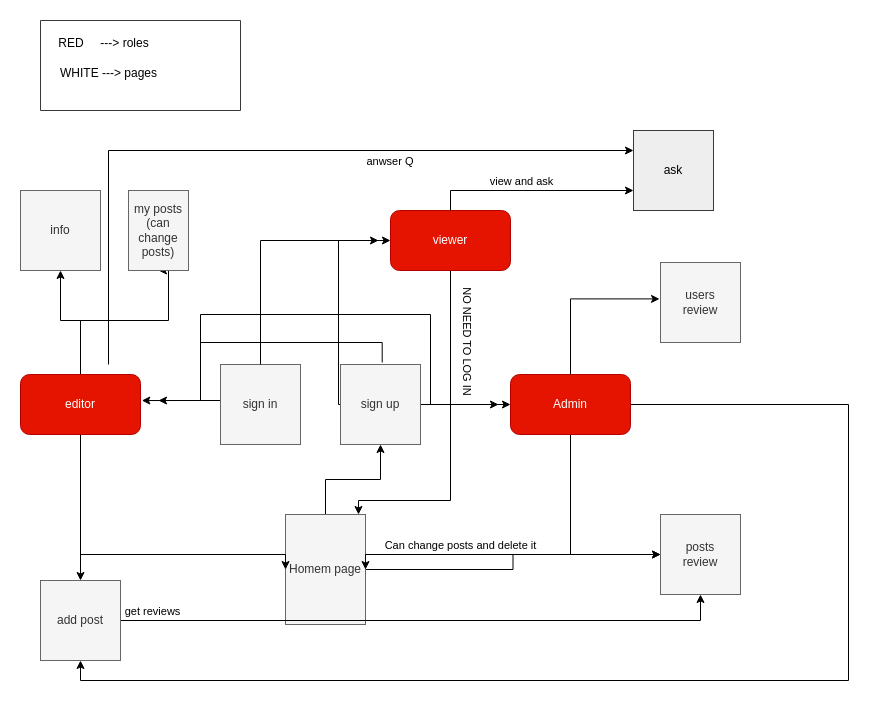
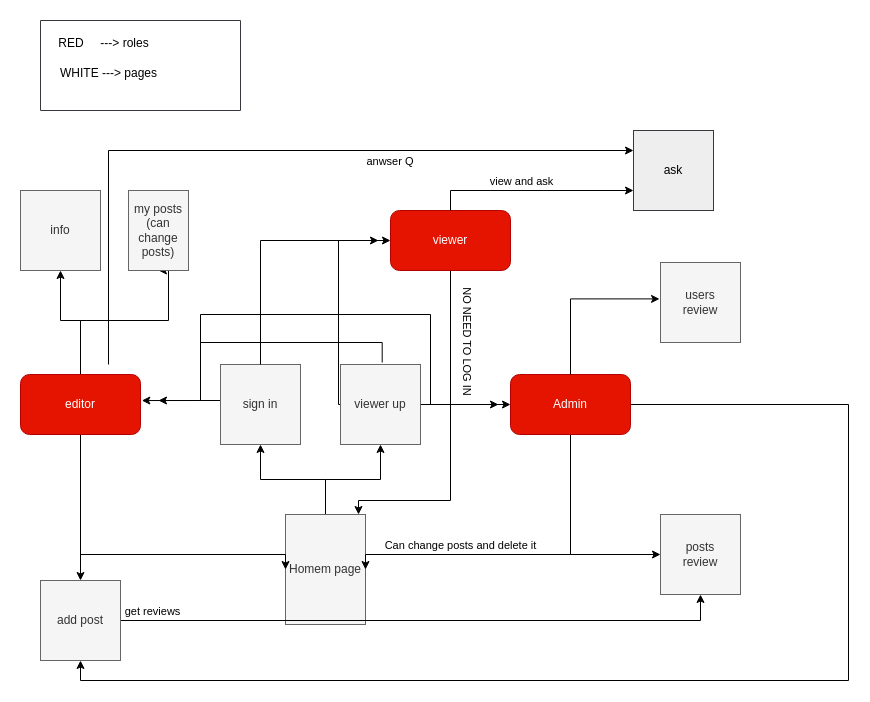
  <mxCell id="0" />
  <mxCell id="1" parent="0" />
  <mxCell id="2" style="edgeStyle=orthogonalEdgeStyle;rounded=0;orthogonalLoop=1;jettySize=auto;html=1;" edge="1" parent="1"><mxGeometry relative="1" as="geometry"><mxPoint x="200" y="364" as="sourcePoint" /><mxPoint x="498" y="404" as="targetPoint" /><Array as="points"><mxPoint x="200" y="314" /><mxPoint x="430" y="314" /><mxPoint x="430" y="404" /></Array></mxGeometry></mxCell>
  <mxCell id="3" style="edgeStyle=orthogonalEdgeStyle;rounded=0;orthogonalLoop=1;jettySize=auto;html=1;entryX=1.011;entryY=0.434;entryDx=0;entryDy=0;entryPerimeter=0;" edge="1" parent="1" target="23"><mxGeometry relative="1" as="geometry"><mxPoint x="220" y="403.89" as="sourcePoint" /><mxPoint x="158" y="400" as="targetPoint" /><Array as="points"><mxPoint x="220" y="400" /></Array></mxGeometry></mxCell>
  <mxCell id="4" value="sign in&lt;br&gt;" style="whiteSpace=wrap;html=1;aspect=fixed;fillColor=#f5f5f5;fontColor=#333333;strokeColor=#666666;" vertex="1" parent="1"><mxGeometry x="220" y="364" width="80" height="80" as="geometry" /></mxCell>
  <mxCell id="5" style="edgeStyle=orthogonalEdgeStyle;rounded=0;orthogonalLoop=1;jettySize=auto;html=1;" edge="1" parent="1" source="8" target="16"><mxGeometry relative="1" as="geometry"><Array as="points"><mxPoint x="508" y="404" /><mxPoint x="508" y="404" /></Array></mxGeometry></mxCell>
  <mxCell id="6" style="edgeStyle=orthogonalEdgeStyle;rounded=0;orthogonalLoop=1;jettySize=auto;html=1;" edge="1" parent="1"><mxGeometry relative="1" as="geometry"><mxPoint x="158" y="400" as="targetPoint" /><mxPoint x="381.7" y="362" as="sourcePoint" /><Array as="points"><mxPoint x="382" y="342" /><mxPoint x="200" y="342" /><mxPoint x="200" y="400" /></Array></mxGeometry></mxCell>
  <mxCell id="7" style="edgeStyle=orthogonalEdgeStyle;rounded=0;orthogonalLoop=1;jettySize=auto;html=1;" edge="1" parent="1" source="8"><mxGeometry relative="1" as="geometry"><mxPoint x="378" y="240" as="targetPoint" /><Array as="points"><mxPoint x="338" y="404" /><mxPoint x="338" y="240" /></Array></mxGeometry></mxCell>
- <mxCell id="8" value="sign up&lt;br&gt;" style="whiteSpace=wrap;html=1;aspect=fixed;fillColor=#f5f5f5;fontColor=#333333;strokeColor=#666666;" vertex="1" parent="1"><mxGeometry x="340" y="364" width="80" height="80" as="geometry" /></mxCell>
+ <mxCell id="8" value="viewer up&lt;br&gt;" style="whiteSpace=wrap;html=1;aspect=fixed;fillColor=#f5f5f5;fontColor=#333333;strokeColor=#666666;" vertex="1" parent="1"><mxGeometry x="340" y="364" width="80" height="80" as="geometry" /></mxCell>
  <mxCell id="9" style="edgeStyle=orthogonalEdgeStyle;rounded=0;orthogonalLoop=1;jettySize=auto;html=1;entryX=0.5;entryY=1;entryDx=0;entryDy=0;" edge="1" parent="1" source="11" target="8"><mxGeometry relative="1" as="geometry" /></mxCell>
- <mxCell id="10" style="edgeStyle=orthogonalEdgeStyle;rounded=0;orthogonalLoop=1;jettySize=auto;html=1;" edge="1" parent="1" source="11" target="26"><mxGeometry relative="1" as="geometry" /></mxCell>
+ <mxCell id="10" style="edgeStyle=orthogonalEdgeStyle;rounded=0;orthogonalLoop=1;jettySize=auto;html=1;entryX=0.5;entryY=1;entryDx=0;entryDy=0;" edge="1" parent="1" source="11" target="4"><mxGeometry relative="1" as="geometry" /></mxCell>
  <mxCell id="11" value="Homem page&lt;br&gt;" style="whiteSpace=wrap;html=1;aspect=fixed;fillColor=#f5f5f5;fontColor=#333333;strokeColor=#666666;" vertex="1" parent="1"><mxGeometry x="285" y="514" width="80" height="110" as="geometry" /></mxCell>
  <mxCell id="12" style="edgeStyle=orthogonalEdgeStyle;rounded=0;orthogonalLoop=1;jettySize=auto;html=1;entryX=0;entryY=0.5;entryDx=0;entryDy=0;" edge="1" parent="1" source="16" target="26"><mxGeometry relative="1" as="geometry"><Array as="points"><mxPoint x="570" y="554" /></Array></mxGeometry></mxCell>
  <mxCell id="13" style="edgeStyle=orthogonalEdgeStyle;rounded=0;orthogonalLoop=1;jettySize=auto;html=1;entryX=1;entryY=0.5;entryDx=0;entryDy=0;" edge="1" parent="1" source="16" target="11"><mxGeometry relative="1" as="geometry"><Array as="points"><mxPoint x="570" y="554" /></Array></mxGeometry></mxCell>
  <mxCell id="14" value="Can change posts and delete it" style="edgeLabel;html=1;align=center;verticalAlign=middle;resizable=0;points=[];" vertex="1" connectable="0" parent="13"><mxGeometry x="0.491" y="2" relative="1" as="geometry"><mxPoint x="22" y="-12" as="offset" /></mxGeometry></mxCell>
  <mxCell id="15" style="edgeStyle=orthogonalEdgeStyle;rounded=0;orthogonalLoop=1;jettySize=auto;html=1;" edge="1" parent="1" source="16" target="29"><mxGeometry relative="1" as="geometry"><mxPoint x="788" y="800.8" as="targetPoint" /><Array as="points"><mxPoint x="848" y="404" /><mxPoint x="848" y="680" /><mxPoint x="80" y="680" /></Array></mxGeometry></mxCell>
  <mxCell id="16" value="Admin" style="rounded=1;whiteSpace=wrap;html=1;fillColor=#e51400;fontColor=#ffffff;strokeColor=#B20000;" vertex="1" parent="1"><mxGeometry x="510" y="374" width="120" height="60" as="geometry" /></mxCell>
  <mxCell id="17" style="edgeStyle=orthogonalEdgeStyle;rounded=0;orthogonalLoop=1;jettySize=auto;html=1;" edge="1" parent="1" source="23" target="29"><mxGeometry relative="1" as="geometry" /></mxCell>
  <mxCell id="18" style="edgeStyle=orthogonalEdgeStyle;rounded=0;orthogonalLoop=1;jettySize=auto;html=1;entryX=0.5;entryY=1;entryDx=0;entryDy=0;" edge="1" parent="1" source="23" target="30"><mxGeometry relative="1" as="geometry"><Array as="points"><mxPoint x="80" y="320" /><mxPoint x="60" y="320" /></Array></mxGeometry></mxCell>
  <mxCell id="19" style="edgeStyle=orthogonalEdgeStyle;rounded=0;orthogonalLoop=1;jettySize=auto;html=1;entryX=0.5;entryY=1;entryDx=0;entryDy=0;" edge="1" parent="1" source="23" target="31"><mxGeometry relative="1" as="geometry"><Array as="points"><mxPoint x="80" y="320" /><mxPoint x="168" y="320" /></Array></mxGeometry></mxCell>
  <mxCell id="20" style="edgeStyle=orthogonalEdgeStyle;rounded=0;orthogonalLoop=1;jettySize=auto;html=1;entryX=0;entryY=0.5;entryDx=0;entryDy=0;" edge="1" parent="1" source="23" target="11"><mxGeometry relative="1" as="geometry"><Array as="points"><mxPoint x="80" y="554" /></Array></mxGeometry></mxCell>
  <mxCell id="21" style="edgeStyle=orthogonalEdgeStyle;rounded=0;orthogonalLoop=1;jettySize=auto;html=1;entryX=0;entryY=0.25;entryDx=0;entryDy=0;" edge="1" parent="1" target="35"><mxGeometry relative="1" as="geometry"><mxPoint x="107.996" y="364" as="sourcePoint" /><mxPoint x="615.68" y="122.56" as="targetPoint" /><Array as="points"><mxPoint x="108" y="150" /></Array></mxGeometry></mxCell>
  <mxCell id="22" value="anwser Q&amp;nbsp;" style="edgeLabel;html=1;align=center;verticalAlign=middle;resizable=0;points=[];" vertex="1" connectable="0" parent="21"><mxGeometry x="0.367" y="-2" relative="1" as="geometry"><mxPoint x="-8" y="8" as="offset" /></mxGeometry></mxCell>
  <mxCell id="23" value="editor" style="rounded=1;whiteSpace=wrap;html=1;fillColor=#e51400;fontColor=#ffffff;strokeColor=#B20000;" vertex="1" parent="1"><mxGeometry x="20" y="374" width="120" height="60" as="geometry" /></mxCell>
  <mxCell id="24" value="users&lt;br&gt;review" style="whiteSpace=wrap;html=1;aspect=fixed;fillColor=#f5f5f5;fontColor=#333333;strokeColor=#666666;" vertex="1" parent="1"><mxGeometry x="660" y="262" width="80" height="80" as="geometry" /></mxCell>
  <mxCell id="25" style="edgeStyle=orthogonalEdgeStyle;rounded=0;orthogonalLoop=1;jettySize=auto;html=1;entryX=-0.012;entryY=0.43;entryDx=0;entryDy=0;entryPerimeter=0;" edge="1" parent="1" source="16"><mxGeometry relative="1" as="geometry"><mxPoint x="659.04" y="298.4" as="targetPoint" /><Array as="points"><mxPoint x="570" y="298" /></Array></mxGeometry></mxCell>
  <mxCell id="26" value="posts&lt;br&gt;review" style="whiteSpace=wrap;html=1;aspect=fixed;fillColor=#f5f5f5;fontColor=#333333;strokeColor=#666666;" vertex="1" parent="1"><mxGeometry x="660" y="514" width="80" height="80" as="geometry" /></mxCell>
  <mxCell id="27" style="edgeStyle=orthogonalEdgeStyle;rounded=0;orthogonalLoop=1;jettySize=auto;html=1;entryX=0.5;entryY=1;entryDx=0;entryDy=0;exitX=1;exitY=0.5;exitDx=0;exitDy=0;" edge="1" parent="1" source="29" target="26"><mxGeometry relative="1" as="geometry"><mxPoint x="138" y="620" as="sourcePoint" /><mxPoint x="700" y="634" as="targetPoint" /></mxGeometry></mxCell>
  <mxCell id="28" value="get reviews" style="edgeLabel;html=1;align=center;verticalAlign=middle;resizable=0;points=[];" vertex="1" connectable="0" parent="27"><mxGeometry x="-0.142" y="-4" relative="1" as="geometry"><mxPoint x="-229" y="-14" as="offset" /></mxGeometry></mxCell>
  <mxCell id="29" value="add post&lt;br&gt;" style="whiteSpace=wrap;html=1;aspect=fixed;fillColor=#f5f5f5;fontColor=#333333;strokeColor=#666666;" vertex="1" parent="1"><mxGeometry x="40" y="580" width="80" height="80" as="geometry" /></mxCell>
  <mxCell id="30" value="info&lt;br&gt;" style="whiteSpace=wrap;html=1;aspect=fixed;fillColor=#f5f5f5;fontColor=#333333;strokeColor=#666666;" vertex="1" parent="1"><mxGeometry x="20" y="190" width="80" height="80" as="geometry" /></mxCell>
  <mxCell id="31" value="my posts&lt;br&gt;(can change posts)" style="whiteSpace=wrap;html=1;aspect=fixed;fillColor=#f5f5f5;fontColor=#333333;strokeColor=#666666;" vertex="1" parent="1"><mxGeometry x="128" y="190" width="60" height="80" as="geometry" /></mxCell>
  <mxCell id="32" style="edgeStyle=orthogonalEdgeStyle;rounded=0;orthogonalLoop=1;jettySize=auto;html=1;" edge="1" parent="1" source="34" target="11"><mxGeometry relative="1" as="geometry"><Array as="points"><mxPoint x="450" y="500" /><mxPoint x="358" y="500" /></Array></mxGeometry></mxCell>
  <mxCell id="33" value="NO NEED TO LOG IN&lt;br&gt;" style="edgeLabel;html=1;align=center;verticalAlign=middle;resizable=0;points=[];rotation=90;" vertex="1" connectable="0" parent="32"><mxGeometry x="-0.718" y="-1" relative="1" as="geometry"><mxPoint x="19" y="23" as="offset" /></mxGeometry></mxCell>
  <mxCell id="34" value="viewer&lt;br&gt;" style="rounded=1;whiteSpace=wrap;html=1;fillColor=#e51400;fontColor=#ffffff;strokeColor=#B20000;" vertex="1" parent="1"><mxGeometry x="390" y="210" width="120" height="60" as="geometry" /></mxCell>
  <mxCell id="35" value="&lt;font color=&quot;#000000&quot;&gt;ask&lt;/font&gt;" style="whiteSpace=wrap;html=1;aspect=fixed;fillColor=#eeeeee;strokeColor=#36393d;" vertex="1" parent="1"><mxGeometry x="633" y="130" width="80" height="80" as="geometry" /></mxCell>
  <mxCell id="36" style="edgeStyle=orthogonalEdgeStyle;rounded=0;orthogonalLoop=1;jettySize=auto;html=1;entryX=0;entryY=0.75;entryDx=0;entryDy=0;" edge="1" parent="1" source="34" target="35"><mxGeometry relative="1" as="geometry"><Array as="points"><mxPoint x="450" y="190" /></Array></mxGeometry></mxCell>
  <mxCell id="37" value="view and ask" style="edgeLabel;html=1;align=center;verticalAlign=middle;resizable=0;points=[];rotation=0;" vertex="1" connectable="0" parent="36"><mxGeometry x="-0.028" y="-1" relative="1" as="geometry"><mxPoint x="-9" y="-11" as="offset" /></mxGeometry></mxCell>
  <mxCell id="38" style="edgeStyle=orthogonalEdgeStyle;rounded=0;orthogonalLoop=1;jettySize=auto;html=1;entryX=0;entryY=0.5;entryDx=0;entryDy=0;" edge="1" parent="1" source="4" target="34"><mxGeometry relative="1" as="geometry"><Array as="points"><mxPoint x="260" y="240" /></Array></mxGeometry></mxCell>
  <mxCell id="39" value="" style="swimlane;startSize=0;fillColor=#ffff88;strokeColor=#36393d;gradientColor=default;gradientDirection=radial;" vertex="1" parent="1"><mxGeometry x="40" y="20" width="200" height="90" as="geometry" /></mxCell>
  <mxCell id="40" value="RED&amp;nbsp; &amp;nbsp; &amp;nbsp;---&amp;gt; roles" style="text;html=1;align=center;verticalAlign=middle;resizable=0;points=[];autosize=1;strokeColor=none;fillColor=none;" vertex="1" parent="39"><mxGeometry x="8" y="8" width="110" height="30" as="geometry" /></mxCell>
  <mxCell id="41" value="WHITE ---&amp;gt; pages" style="text;html=1;align=center;verticalAlign=middle;resizable=0;points=[];autosize=1;strokeColor=none;fillColor=none;" vertex="1" parent="39"><mxGeometry x="8" y="38" width="120" height="30" as="geometry" /></mxCell>
